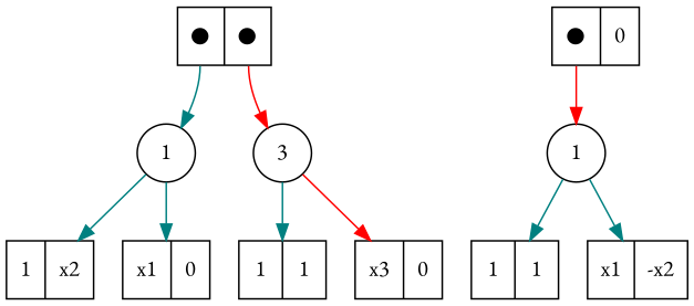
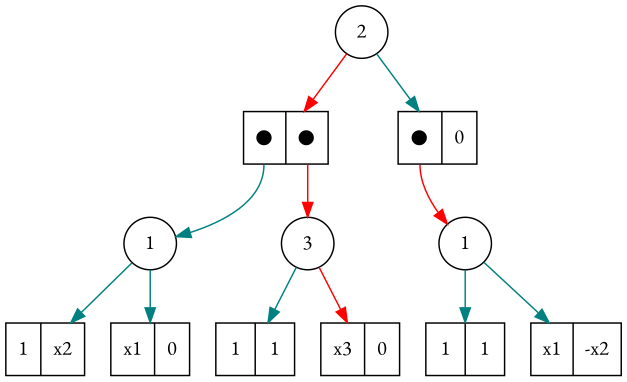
  digraph {
    fontname="EB Garamond"
    node [fontname="EB Garamond" shape=record]
    edge [color=teal fontname="EB Garamond"]
+   n1 [label=2 shape=circle]
    n2 [label="<f0> ●|<f1> ●"]
    n3 [label="<f0> ●|<f1> 0"]
    n4 [label=1 shape=circle]
    n5 [label=3 shape=circle]
    n6 [label=1 shape=circle]
    n7 [label="<f0> 1|<f1> x2"]
    n8 [label="<f0> x1|<f1> 0"]
    n9 [label="<f0> 1|<f1> 1"]
    n10 [label="<f0> x3|<f1> 0"]
    n11 [label="<f0> 1|<f1> 1"]
    n12 [label="<f0> x1|<f1> -x2"]
+   n1 -> n2 [color=red]
+   n1 -> n3
    n2 -> n4 [tailport=f0]
    n2 -> n5 [color=red tailport=f1]
    n3 -> n6 [color=red tailport=f0]
    n4 -> n7
    n4 -> n8
    n5 -> n9
    n5 -> n10 [color=red]
    n6 -> n11
    n6 -> n12
  }
